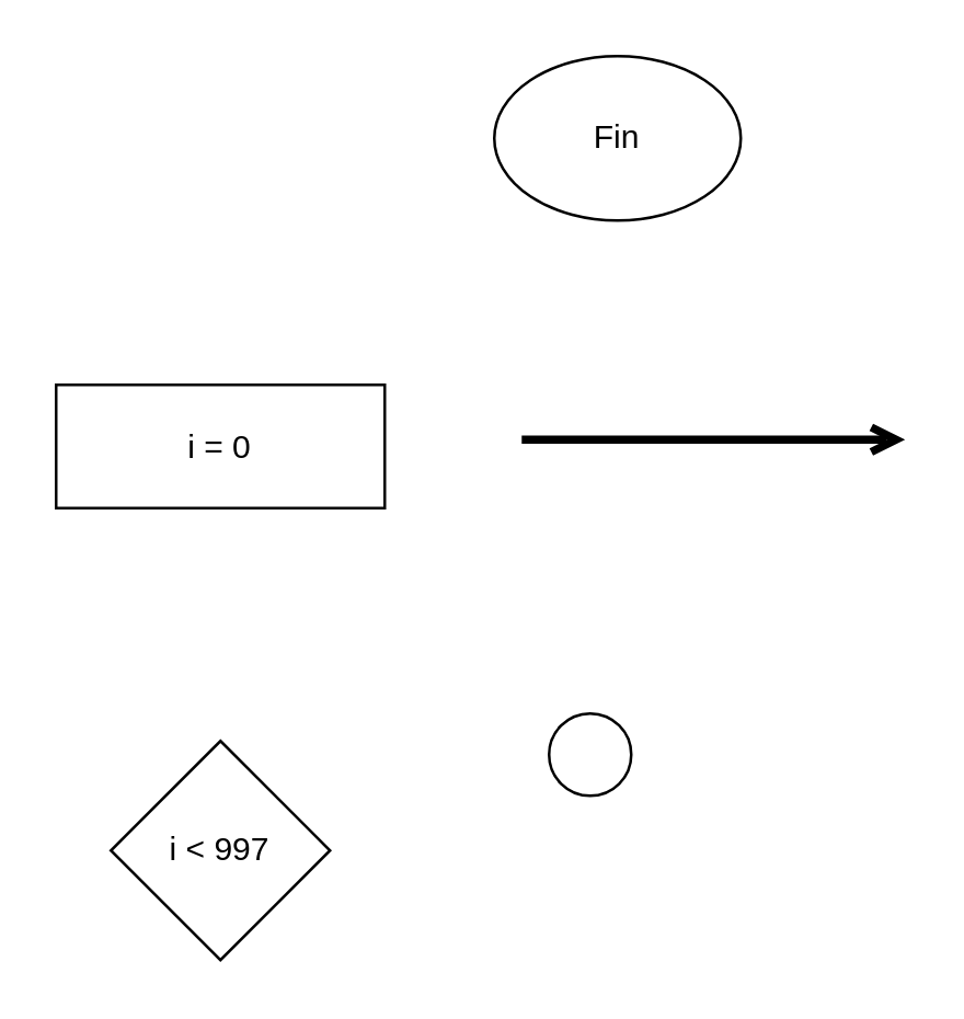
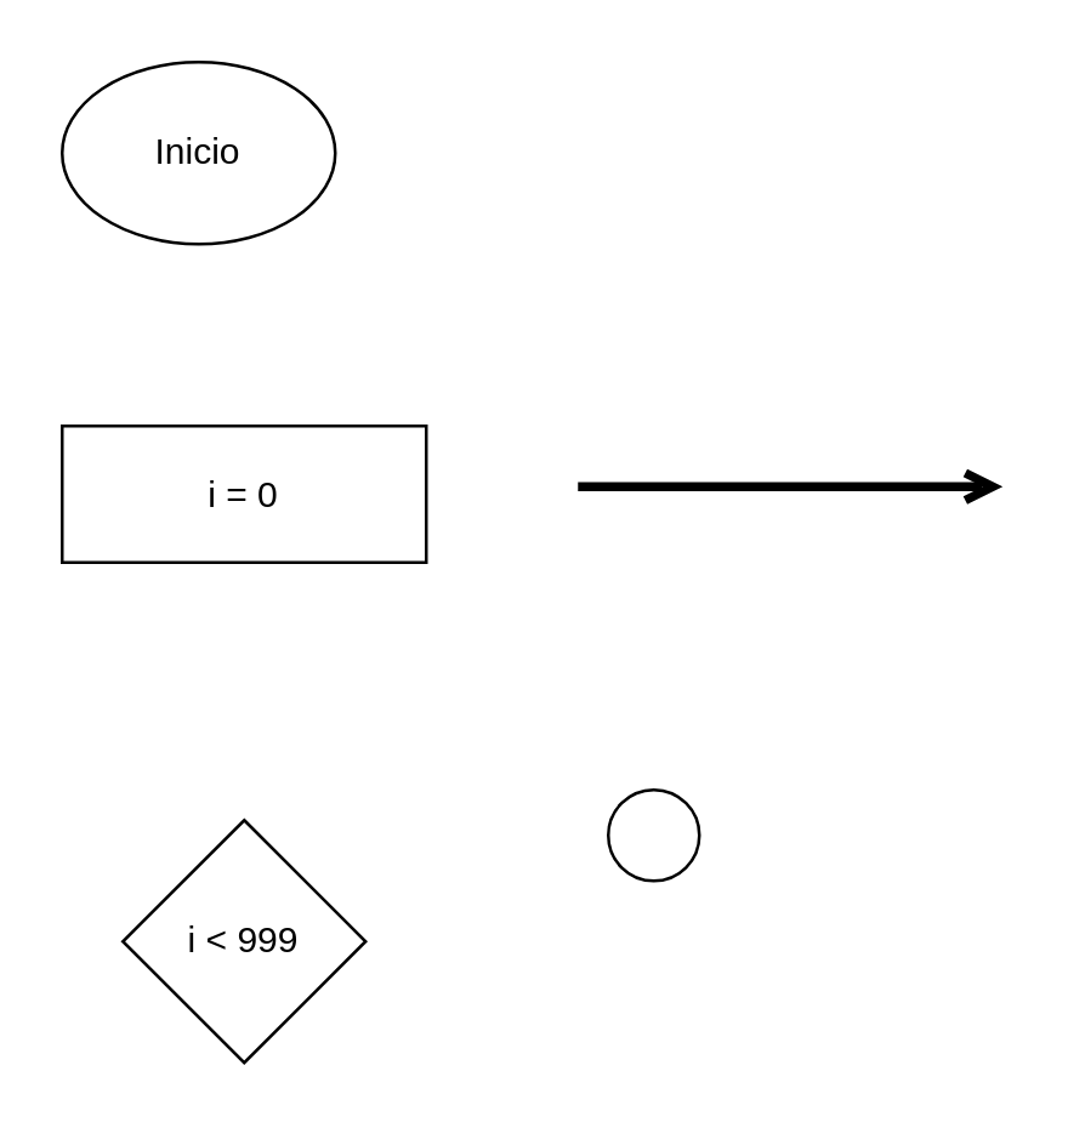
  <mxCell id="0" />
  <mxCell id="1" parent="0" />
- <mxCell id="3" value="Fin" style="ellipse;whiteSpace=wrap;html=1;" vertex="1" parent="1"><mxGeometry x="180" y="20" width="90" height="60" as="geometry" /></mxCell>
+ <mxCell id="2" value="Inicio" style="ellipse;whiteSpace=wrap;html=1;" vertex="1" parent="1"><mxGeometry x="20" y="20" width="90" height="60" as="geometry" /></mxCell>
  <mxCell id="4" value="i = 0" style="rounded=0;whiteSpace=wrap;html=1;" vertex="1" parent="1"><mxGeometry x="20" y="140" width="120" height="45" as="geometry" /></mxCell>
- <mxCell id="5" value="i &amp;lt; 997" style="rhombus;whiteSpace=wrap;html=1;" vertex="1" parent="1"><mxGeometry x="40" y="270" width="80" height="80" as="geometry" /></mxCell>
+ <mxCell id="5" value="i &amp;lt; 999" style="rhombus;whiteSpace=wrap;html=1;" vertex="1" parent="1"><mxGeometry x="40" y="270" width="80" height="80" as="geometry" /></mxCell>
  <mxCell id="6" value="" style="endArrow=open;html=1;rounded=0;strokeWidth=3;endFill=0;" edge="1" parent="1"><mxGeometry width="50" height="50" relative="1" as="geometry"><mxPoint x="190" y="160" as="sourcePoint" /><mxPoint x="330" y="160" as="targetPoint" /></mxGeometry></mxCell>
  <mxCell id="7" value="" style="ellipse;whiteSpace=wrap;html=1;aspect=fixed;" vertex="1" parent="1"><mxGeometry x="200" y="260" width="30" height="30" as="geometry" /></mxCell>
